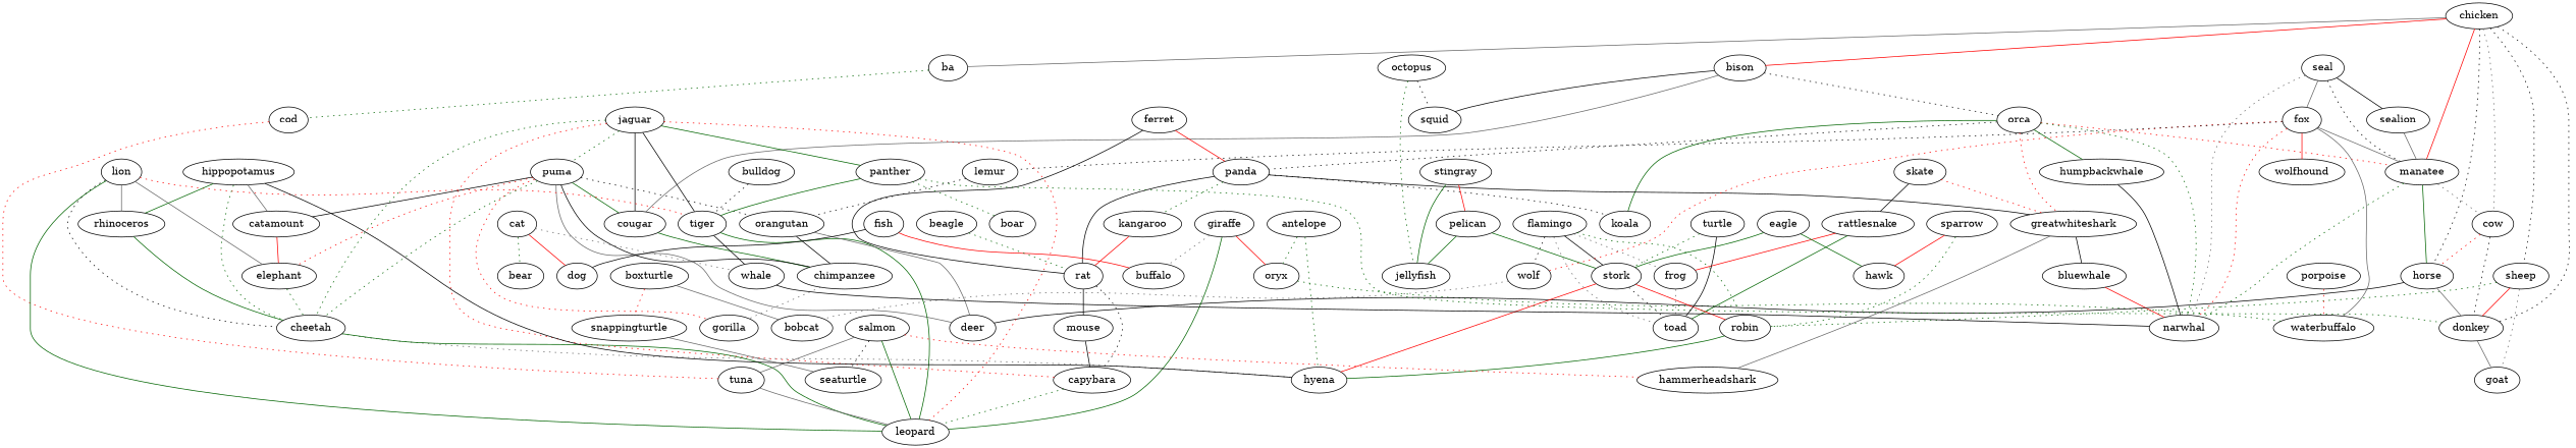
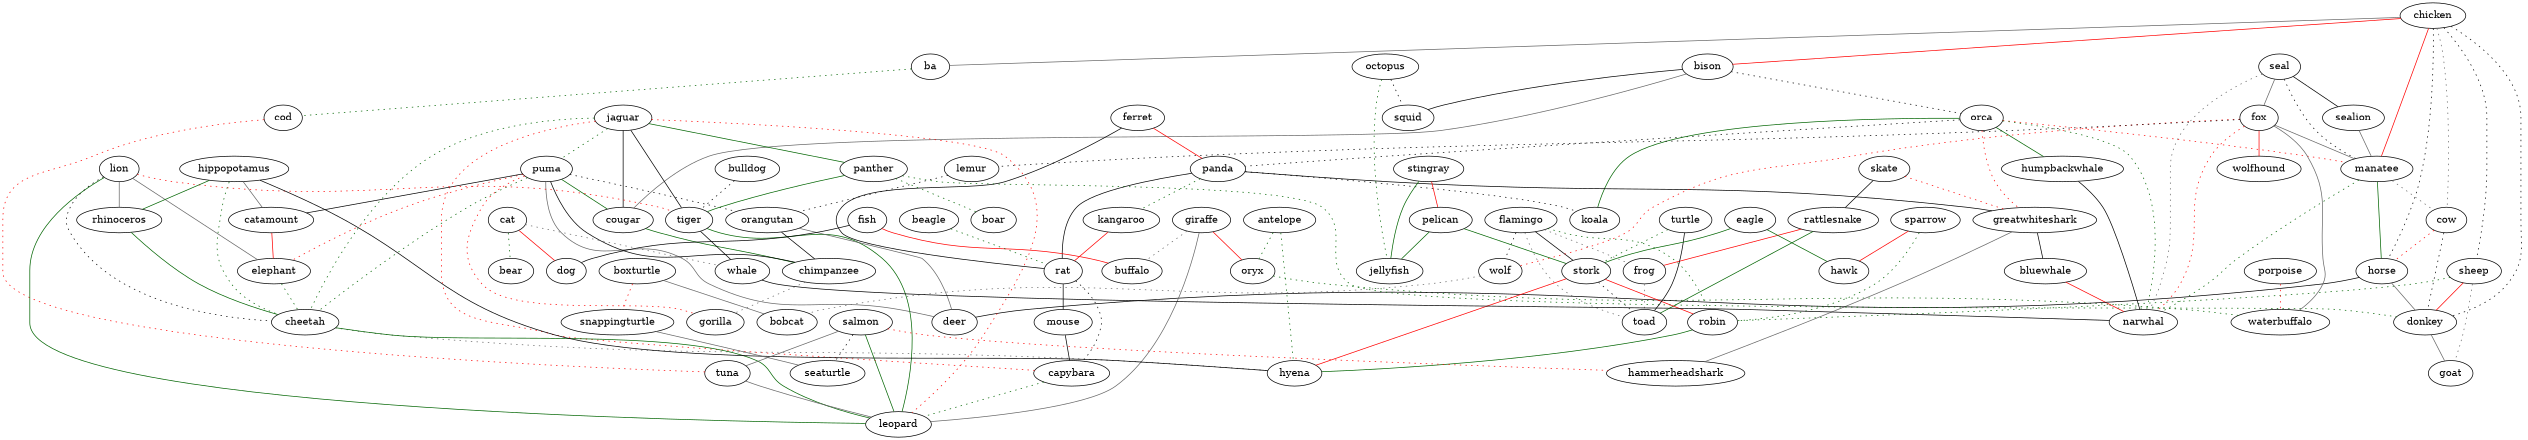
  strict graph {
    edge [color=darkgreen style=solid weight=1]
    antelope
    oryx
    hyena
    waterbuffalo
    sparrow
    robin
    hawk
    skate
    rattlesnake
    greatwhiteshark
    frog
    toad
    hammerheadshark
    bluewhale
    chicken
    bison
    ba
    manatee
    cow
    sheep
    horse
    donkey
    cougar
    orca
    squid
    cod
    narwhal
    goat
    deer
    ferret
    panda
    rat
    koala
    kangaroo
    capybara
    mouse
    giraffe
    leopard
    buffalo
    flamingo
    wolf
    stork
    bobcat
    jaguar
    puma
    panther
    tiger
    cheetah
    elephant
    catamount
    orangutan
    chimpanzee
    gorilla
    boar
    whale
    humpbackwhale
    turtle
    fish
    dog
    lion
    rhinoceros
    seal
    fox
    sealion
    lemur
    wolfhound
    hippopotamus
    boxturtle
    snappingturtle
    seaturtle
    stingray
    pelican
    jellyfish
    eagle
    tuna
    salmon
    octopus
    porpoise
    beagle
    bulldog
    cat
    bear
    antelope -- oryx [style=dotted]
    antelope -- hyena [style=dotted]
    oryx -- waterbuffalo [style=dotted]
    sparrow -- robin [style=dotted]
    sparrow -- hawk [color=red]
    robin -- hyena
    skate -- rattlesnake [color=black]
    skate -- greatwhiteshark [color=red style=dotted]
    rattlesnake -- frog [color=red]
    rattlesnake -- toad
    greatwhiteshark -- hammerheadshark [color=gray40]
    greatwhiteshark -- bluewhale [color=black]
    frog -- toad [color=gray40 style=dotted]
    bluewhale -- narwhal [color=red]
    chicken -- bison [color=red]
    chicken -- ba [color=gray40]
    chicken -- manatee [color=red]
    chicken -- cow [color=gray40 style=dotted]
    chicken -- sheep [color=black style=dotted]
    chicken -- horse [color=black style=dotted]
    chicken -- donkey [color=black style=dotted]
    bison -- cougar [color=gray40]
    bison -- orca [color=black style=dotted]
    bison -- squid [color=black]
    ba -- cod [style=dotted]
    manatee -- cow [color=gray40 style=dotted]
    manatee -- horse
    manatee -- narwhal [style=dotted]
    cow -- horse [color=red style=dotted]
    cow -- donkey [color=black style=dotted]
    sheep -- robin [style=dotted]
    sheep -- donkey [color=red]
    sheep -- goat [color=gray40 style=dotted]
    horse -- donkey [color=gray40]
    horse -- deer [color=black]
    donkey -- goat [color=gray40]
    cougar -- chimpanzee
    orca -- greatwhiteshark [color=red style=dotted]
    orca -- manatee [color=red style=dotted]
    orca -- narwhal [style=dotted]
    orca -- panda [color=black style=dotted]
    orca -- koala
    orca -- humpbackwhale
    cod -- tuna [color=red style=dotted]
    ferret -- panda [color=red]
    ferret -- rat [color=black]
    panda -- greatwhiteshark [color=black]
    panda -- rat [color=black]
    panda -- koala [color=black style=dotted]
    panda -- kangaroo [style=dotted]
    rat -- capybara [color=black style=dotted]
    rat -- mouse [color=black]
    kangaroo -- rat [color=red]
    capybara -- leopard [style=dotted]
    mouse -- capybara [color=black]
    giraffe -- oryx [color=red]
-   giraffe -- leopard
+   giraffe -- leopard [color=gray40]
    giraffe -- buffalo [color=gray40 style=dotted]
    flamingo -- robin [style=dotted]
    flamingo -- frog [color=gray40 style=dotted]
    flamingo -- toad [color=gray40 style=dotted]
    flamingo -- wolf [color=black style=dotted]
    flamingo -- stork [color=black]
    wolf -- bobcat [color=gray40 style=dotted]
    stork -- hyena [color=red]
    stork -- robin [color=red]
    stork -- toad [color=black style=dotted]
    jaguar -- cougar [color=black]
    jaguar -- capybara [color=red style=dotted]
    jaguar -- leopard [color=red style=dotted]
    jaguar -- puma [style=dotted]
    jaguar -- panther
    jaguar -- tiger [color=black]
    jaguar -- cheetah [style=dotted]
    puma -- cougar
    puma -- deer [color=gray40]
    puma -- cheetah [style=dotted]
    puma -- elephant [color=red style=dotted]
    puma -- catamount [color=black]
    puma -- orangutan [color=black style=dotted]
    puma -- chimpanzee [color=black]
    puma -- gorilla [color=red style=dotted]
    panther -- donkey [style=dotted]
    panther -- tiger
    panther -- boar [style=dotted]
    tiger -- leopard
    tiger -- whale [color=black]
    cheetah -- hyena [color=gray40 style=dotted]
    cheetah -- leopard
    elephant -- cheetah [style=dotted]
    catamount -- elephant [color=red]
    orangutan -- deer [color=gray40]
    orangutan -- chimpanzee [color=black]
    chimpanzee -- gorilla [color=gray40 style=dotted]
    whale -- narwhal [color=black]
    humpbackwhale -- narwhal [color=black]
    turtle -- toad [color=black]
    turtle -- stork [style=dotted]
    fish -- buffalo [color=red]
    fish -- dog [color=black]
    lion -- leopard
    lion -- tiger [color=red style=dotted]
    lion -- cheetah [color=black style=dotted]
    lion -- elephant [color=gray40]
    lion -- rhinoceros [color=gray40]
    rhinoceros -- cheetah
    seal -- manatee [color=black style=dotted]
    seal -- narwhal [color=gray40 style=dotted]
    seal -- fox [color=gray40]
    seal -- sealion [color=black]
    fox -- waterbuffalo [color=gray40]
    fox -- manatee [color=gray40]
    fox -- narwhal [color=red style=dotted]
    fox -- wolf [color=red style=dotted]
    fox -- lemur [color=black style=dotted]
    fox -- wolfhound [color=red]
    sealion -- manatee [color=gray40]
    lemur -- orangutan [color=black style=dotted]
    hippopotamus -- hyena [color=black]
    hippopotamus -- cheetah [style=dotted]
    hippopotamus -- catamount [color=gray40]
    hippopotamus -- rhinoceros
    boxturtle -- bobcat [color=gray40]
    boxturtle -- snappingturtle [color=red style=dotted]
    snappingturtle -- seaturtle [color=gray40]
    stingray -- pelican [color=red]
    stingray -- jellyfish
    pelican -- stork
    pelican -- jellyfish
    eagle -- hawk
    eagle -- stork
    tuna -- leopard [color=gray40]
    salmon -- hammerheadshark [color=red style=dotted]
    salmon -- leopard
    salmon -- seaturtle [color=black style=dotted]
    salmon -- tuna [color=gray40]
    octopus -- squid [color=black style=dotted]
    octopus -- jellyfish [style=dotted]
    porpoise -- waterbuffalo [color=red style=dotted]
    beagle -- rat [style=dotted]
    bulldog -- tiger [color=black style=dotted]
    cat -- whale [color=gray40 style=dotted]
    cat -- dog [color=red]
    cat -- bear [style=dotted]
  }
